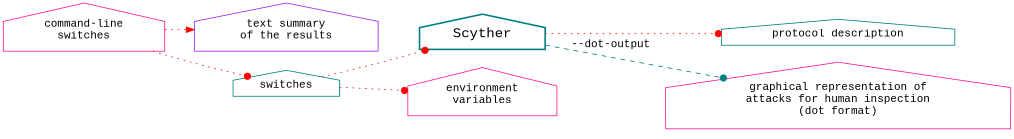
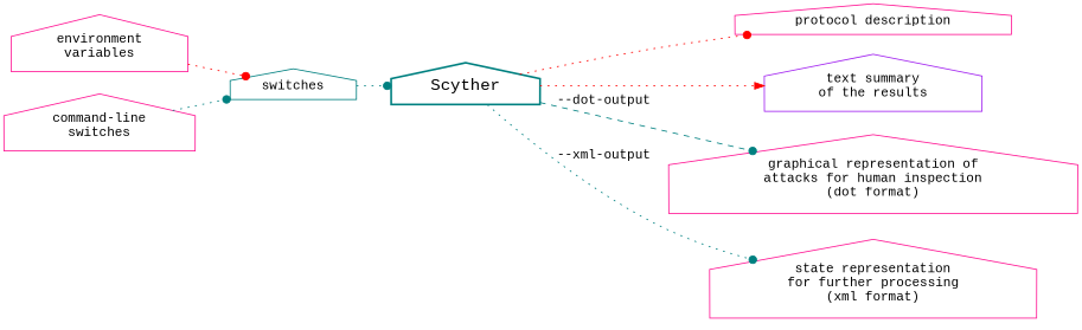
  digraph {
    fontname="Liberation Mono"
    rankdir=LR
    node [color=deeppink fontname="Liberation Mono" shape=house]
    edge [arrowhead=dot color=red fontname="Liberation Mono" style=dotted]
-   n1 [color=teal label="protocol description"]
+   n1 [label="protocol description"]
    n2 [color=teal fontsize=18 label=Scyther style=bold]
    n3 [color=purple label="text summary\nof the results"]
    n4 [label="graphical representation of\nattacks for human inspection\n(dot format)"]
+   n5 [label="state representation\nfor further processing\n(xml format)"]
    n6 [label="environment\nvariables"]
    n7 [color=teal label=switches]
    n8 [label="command-line\nswitches"]
    subgraph sub_1 {
      n1
      n2
      n3
    }
    n2 -> n1 [weight=10.0]
-   n8 -> n3 [arrowhead=normal weight=10.0]
+   n2 -> n3 [arrowhead=normal weight=10.0]
    n2 -> n4 [color=teal label="--dot-output" style=dashed]
-   n7 -> n6
-   n7 -> n2
-   n8 -> n7
+   n2 -> n5 [color=teal label="--xml-output"]
+   n6 -> n7
+   n7 -> n2 [color=teal]
+   n8 -> n7 [color=teal]
  }
